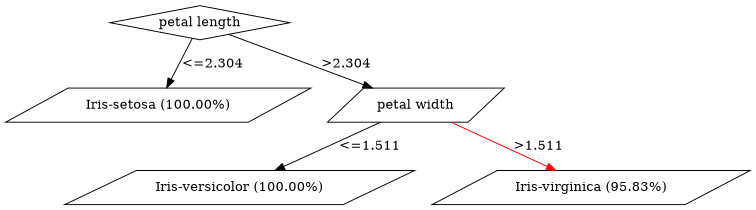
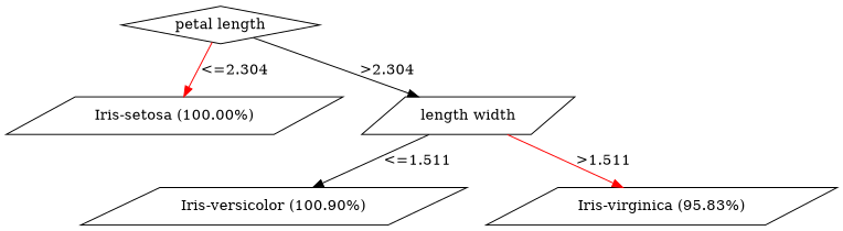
  digraph {
    node [shape=parallelogram]
    edge [color=red]
    n1 [label="petal length" shape=diamond]
    n2 [label="Iris-setosa (100.00%)"]
-   n3 [label="petal width"]
-   n4 [label="Iris-versicolor (100.00%)"]
+   n3 [label="length width"]
+   n4 [label="Iris-versicolor (100.90%)"]
    n5 [label="Iris-virginica (95.83%)"]
-   n1 -> n2 [color=black label="<=2.304"]
+   n1 -> n2 [label="<=2.304"]
    n1 -> n3 [color=black label=">2.304"]
    n3 -> n4 [color=black label="<=1.511"]
    n3 -> n5 [label=">1.511"]
  }
